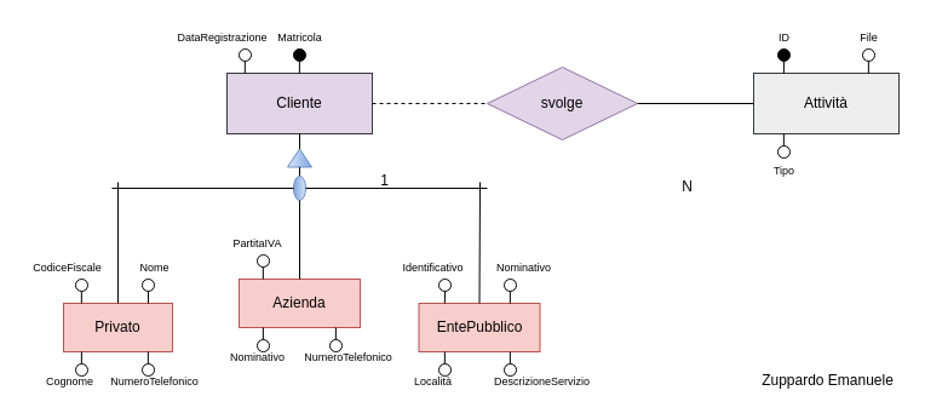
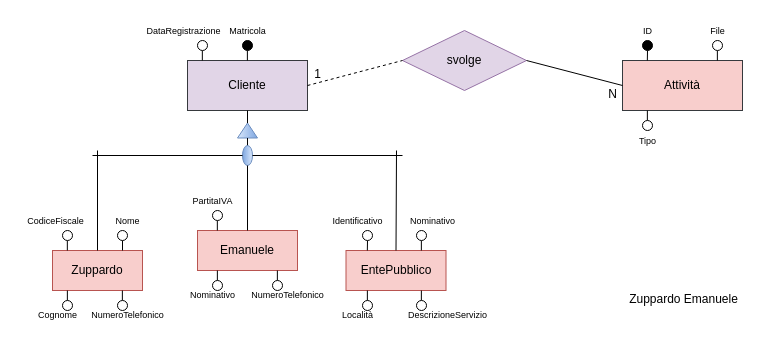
  <mxCell id="0" />
  <mxCell id="1" parent="0" />
  <mxCell id="2" value="Cliente" style="rounded=0;whiteSpace=wrap;html=1;fillColor=#e1d5e7;strokeColor=#36393d;" parent="1" vertex="1"><mxGeometry x="187" y="60" width="120" height="50" as="geometry" /></mxCell>
- <mxCell id="3" value="Privato" style="rounded=0;whiteSpace=wrap;html=1;fillColor=#f8cecc;strokeColor=#b85450;" parent="1" vertex="1"><mxGeometry x="52" y="250" width="90" height="40" as="geometry" /></mxCell>
- <mxCell id="4" value="Azienda" style="rounded=0;whiteSpace=wrap;html=1;fillColor=#f8cecc;strokeColor=#b85450;" parent="1" vertex="1"><mxGeometry x="197" y="230" width="100" height="40" as="geometry" /></mxCell>
+ <mxCell id="3" value="Zuppardo" style="rounded=0;whiteSpace=wrap;html=1;fillColor=#f8cecc;strokeColor=#b85450;" parent="1" vertex="1"><mxGeometry x="52" y="250" width="90" height="40" as="geometry" /></mxCell>
+ <mxCell id="4" value="Emanuele" style="rounded=0;whiteSpace=wrap;html=1;fillColor=#f8cecc;strokeColor=#b85450;" parent="1" vertex="1"><mxGeometry x="197" y="230" width="100" height="40" as="geometry" /></mxCell>
  <mxCell id="5" value="EntePubblico" style="rounded=0;whiteSpace=wrap;html=1;fillColor=#f8cecc;strokeColor=#b85450;" parent="1" vertex="1"><mxGeometry x="345.5" y="250" width="100" height="40" as="geometry" /></mxCell>
- <mxCell id="6" value="svolge" style="rhombus;whiteSpace=wrap;html=1;fillColor=#e1d5e7;strokeColor=#9673a6;" parent="1" vertex="1"><mxGeometry x="402" y="55" width="124" height="60" as="geometry" /></mxCell>
- <mxCell id="7" value="Attività" style="rounded=0;whiteSpace=wrap;html=1;fillColor=#eeeeee;strokeColor=#36393d;" parent="1" vertex="1"><mxGeometry x="622" y="60" width="120" height="50" as="geometry" /></mxCell>
+ <mxCell id="6" value="svolge" style="rhombus;whiteSpace=wrap;html=1;fillColor=#e1d5e7;strokeColor=#9673a6;" parent="1" vertex="1"><mxGeometry x="402" y="30" width="124" height="60" as="geometry" /></mxCell>
+ <mxCell id="7" value="Attività" style="rounded=0;whiteSpace=wrap;html=1;fillColor=#f8cecc;strokeColor=#36393d;" parent="1" vertex="1"><mxGeometry x="622" y="60" width="120" height="50" as="geometry" /></mxCell>
  <mxCell id="8" value="" style="endArrow=none;html=1;exitX=0.5;exitY=0;exitDx=0;exitDy=0;" parent="1" source="37" edge="1"><mxGeometry width="50" height="50" relative="1" as="geometry"><mxPoint x="327" y="220" as="sourcePoint" /><mxPoint x="247" y="150" as="targetPoint" /></mxGeometry></mxCell>
  <mxCell id="9" value="" style="endArrow=none;html=1;entryX=0.5;entryY=1;entryDx=0;entryDy=0;exitX=0.25;exitY=0.5;exitDx=0;exitDy=0;exitPerimeter=0;" parent="1" source="35" target="2" edge="1"><mxGeometry width="50" height="50" relative="1" as="geometry"><mxPoint x="247" y="130" as="sourcePoint" /><mxPoint x="147" y="120" as="targetPoint" /></mxGeometry></mxCell>
  <mxCell id="10" value="" style="endArrow=none;html=1;" parent="1" edge="1"><mxGeometry width="50" height="50" relative="1" as="geometry"><mxPoint x="201.83" y="60" as="sourcePoint" /><mxPoint x="201.83" y="50" as="targetPoint" /></mxGeometry></mxCell>
  <mxCell id="11" value="" style="ellipse;whiteSpace=wrap;html=1;aspect=fixed;fillColor=#FFFFFF;" parent="1" vertex="1"><mxGeometry x="197" y="40" width="10" height="10" as="geometry" /></mxCell>
  <mxCell id="12" value="" style="endArrow=none;html=1;" parent="1" edge="1"><mxGeometry width="50" height="50" relative="1" as="geometry"><mxPoint x="246.88" y="60" as="sourcePoint" /><mxPoint x="246.88" y="50" as="targetPoint" /></mxGeometry></mxCell>
  <mxCell id="13" value="" style="ellipse;whiteSpace=wrap;html=1;aspect=fixed;fillColor=#000000;" parent="1" vertex="1"><mxGeometry x="242" y="40" width="10" height="10" as="geometry" /></mxCell>
  <mxCell id="14" value="&lt;font style=&quot;font-size: 9px&quot;&gt;Matricola&lt;/font&gt;" style="text;html=1;align=center;verticalAlign=middle;resizable=0;points=[];autosize=1;" parent="1" vertex="1"><mxGeometry x="222" y="20" width="50" height="20" as="geometry" /></mxCell>
  <mxCell id="15" value="&lt;font style=&quot;font-size: 9px&quot;&gt;DataRegistrazione&lt;/font&gt;" style="text;html=1;align=center;verticalAlign=middle;resizable=0;points=[];autosize=1;" parent="1" vertex="1"><mxGeometry x="138" y="20" width="90" height="20" as="geometry" /></mxCell>
  <mxCell id="16" value="" style="endArrow=none;html=1;" parent="1" edge="1"><mxGeometry width="50" height="50" relative="1" as="geometry"><mxPoint x="66.83" y="250" as="sourcePoint" /><mxPoint x="66.83" y="240" as="targetPoint" /></mxGeometry></mxCell>
  <mxCell id="17" value="" style="ellipse;whiteSpace=wrap;html=1;aspect=fixed;" parent="1" vertex="1"><mxGeometry x="62" y="230" width="10" height="10" as="geometry" /></mxCell>
  <mxCell id="18" value="&lt;font style=&quot;font-size: 9px&quot;&gt;CodiceFiscale&lt;/font&gt;" style="text;html=1;align=center;verticalAlign=middle;resizable=0;points=[];autosize=1;" parent="1" vertex="1"><mxGeometry x="20" y="210" width="70" height="20" as="geometry" /></mxCell>
  <mxCell id="19" value="" style="endArrow=none;html=1;" parent="1" edge="1"><mxGeometry width="50" height="50" relative="1" as="geometry"><mxPoint x="66.86" y="300" as="sourcePoint" /><mxPoint x="66.86" y="290" as="targetPoint" /></mxGeometry></mxCell>
  <mxCell id="20" value="" style="ellipse;whiteSpace=wrap;html=1;aspect=fixed;fillColor=#FFFFFF;" parent="1" vertex="1"><mxGeometry x="62" y="300" width="10" height="10" as="geometry" /></mxCell>
  <mxCell id="21" value="" style="endArrow=none;html=1;" parent="1" edge="1"><mxGeometry width="50" height="50" relative="1" as="geometry"><mxPoint x="121.86" y="300" as="sourcePoint" /><mxPoint x="121.86" y="290" as="targetPoint" /></mxGeometry></mxCell>
  <mxCell id="22" value="" style="ellipse;whiteSpace=wrap;html=1;aspect=fixed;fillColor=#FFFFFF;" parent="1" vertex="1"><mxGeometry x="117" y="300" width="10" height="10" as="geometry" /></mxCell>
  <mxCell id="23" value="&lt;font style=&quot;font-size: 9px&quot;&gt;Nome&lt;/font&gt;" style="text;html=1;align=center;verticalAlign=middle;resizable=0;points=[];autosize=1;" parent="1" vertex="1"><mxGeometry x="107" y="210" width="40" height="20" as="geometry" /></mxCell>
  <mxCell id="24" value="&lt;font style=&quot;font-size: 9px&quot;&gt;Cognome&lt;/font&gt;" style="text;html=1;align=center;verticalAlign=middle;resizable=0;points=[];autosize=1;" parent="1" vertex="1"><mxGeometry x="32" y="304" width="50" height="20" as="geometry" /></mxCell>
  <mxCell id="25" value="&lt;font style=&quot;font-size: 9px&quot;&gt;NumeroTelefonico&lt;/font&gt;" style="text;html=1;align=center;verticalAlign=middle;resizable=0;points=[];autosize=1;" parent="1" vertex="1"><mxGeometry x="82" y="304" width="90" height="20" as="geometry" /></mxCell>
  <mxCell id="26" value="" style="endArrow=none;html=1;" parent="1" edge="1"><mxGeometry width="50" height="50" relative="1" as="geometry"><mxPoint x="216.83" y="230" as="sourcePoint" /><mxPoint x="216.83" y="220" as="targetPoint" /></mxGeometry></mxCell>
  <mxCell id="27" value="" style="ellipse;whiteSpace=wrap;html=1;aspect=fixed;fillColor=#FFFFFF;" parent="1" vertex="1"><mxGeometry x="212" y="210" width="10" height="10" as="geometry" /></mxCell>
  <mxCell id="28" value="&lt;font&gt;&lt;font style=&quot;font-size: 9px&quot;&gt;PartitaIVA&lt;/font&gt;&lt;br&gt;&lt;/font&gt;" style="text;html=1;align=center;verticalAlign=middle;resizable=0;points=[];autosize=1;" parent="1" vertex="1"><mxGeometry x="182" y="190" width="60" height="20" as="geometry" /></mxCell>
  <mxCell id="29" value="" style="endArrow=none;html=1;" parent="1" edge="1"><mxGeometry width="50" height="50" relative="1" as="geometry"><mxPoint x="216.86" y="280" as="sourcePoint" /><mxPoint x="216.86" y="270" as="targetPoint" /></mxGeometry></mxCell>
  <mxCell id="30" value="" style="ellipse;whiteSpace=wrap;html=1;aspect=fixed;fillColor=#FFFFFF;" parent="1" vertex="1"><mxGeometry x="212" y="280" width="10" height="10" as="geometry" /></mxCell>
  <mxCell id="31" value="" style="endArrow=none;html=1;" parent="1" edge="1"><mxGeometry width="50" height="50" relative="1" as="geometry"><mxPoint x="276.86" y="280" as="sourcePoint" /><mxPoint x="276.86" y="270" as="targetPoint" /></mxGeometry></mxCell>
  <mxCell id="32" value="" style="ellipse;whiteSpace=wrap;html=1;aspect=fixed;fillColor=#FFFFFF;" parent="1" vertex="1"><mxGeometry x="272" y="280" width="10" height="10" as="geometry" /></mxCell>
  <mxCell id="33" value="&lt;font style=&quot;font-size: 9px&quot;&gt;Nominativo&lt;/font&gt;" style="text;html=1;align=center;verticalAlign=middle;resizable=0;points=[];autosize=1;" parent="1" vertex="1"><mxGeometry x="182" y="284" width="60" height="20" as="geometry" /></mxCell>
  <mxCell id="34" value="&lt;font style=&quot;font-size: 9px&quot;&gt;NumeroTelefonico&lt;/font&gt;" style="text;html=1;align=center;verticalAlign=middle;resizable=0;points=[];autosize=1;" parent="1" vertex="1"><mxGeometry x="242" y="284" width="90" height="20" as="geometry" /></mxCell>
  <mxCell id="35" value="" style="triangle;whiteSpace=wrap;html=1;rotation=-90;fillColor=#dae8fc;strokeColor=#6c8ebf;gradientColor=#7ea6e0;" parent="1" vertex="1"><mxGeometry x="239.5" y="120" width="15" height="20" as="geometry" /></mxCell>
  <mxCell id="36" value="" style="endArrow=none;html=1;entryX=0;entryY=0.5;entryDx=0;entryDy=0;exitX=0.25;exitY=0.5;exitDx=0;exitDy=0;exitPerimeter=0;" parent="1" source="37" target="35" edge="1"><mxGeometry width="50" height="50" relative="1" as="geometry"><mxPoint x="247" y="140" as="sourcePoint" /><mxPoint x="247" y="110" as="targetPoint" /></mxGeometry></mxCell>
  <mxCell id="37" value="" style="ellipse;whiteSpace=wrap;html=1;rotation=90;fillColor=#dae8fc;strokeColor=#6c8ebf;gradientColor=#7ea6e0;" parent="1" vertex="1"><mxGeometry x="237" y="150" width="20" height="10" as="geometry" /></mxCell>
  <mxCell id="38" value="" style="endArrow=none;html=1;exitX=0.5;exitY=0;exitDx=0;exitDy=0;" parent="1" source="4" target="37" edge="1"><mxGeometry width="50" height="50" relative="1" as="geometry"><mxPoint x="247" y="230" as="sourcePoint" /><mxPoint x="247" y="150" as="targetPoint" /></mxGeometry></mxCell>
  <mxCell id="39" value="" style="endArrow=none;html=1;exitX=0.5;exitY=0;exitDx=0;exitDy=0;" parent="1" source="3" edge="1"><mxGeometry width="50" height="50" relative="1" as="geometry"><mxPoint x="102" y="220" as="sourcePoint" /><mxPoint x="97" y="150" as="targetPoint" /></mxGeometry></mxCell>
  <mxCell id="40" value="" style="endArrow=none;html=1;entryX=0.5;entryY=1;entryDx=0;entryDy=0;" parent="1" target="37" edge="1"><mxGeometry width="50" height="50" relative="1" as="geometry"><mxPoint x="92" y="155" as="sourcePoint" /><mxPoint x="182" y="120" as="targetPoint" /></mxGeometry></mxCell>
  <mxCell id="41" value="" style="endArrow=none;html=1;exitX=0.5;exitY=0;exitDx=0;exitDy=0;" parent="1" source="5" edge="1"><mxGeometry width="50" height="50" relative="1" as="geometry"><mxPoint x="362" y="220" as="sourcePoint" /><mxPoint x="396" y="150" as="targetPoint" /></mxGeometry></mxCell>
  <mxCell id="42" value="" style="endArrow=none;html=1;exitX=0.5;exitY=0;exitDx=0;exitDy=0;" parent="1" source="37" edge="1"><mxGeometry width="50" height="50" relative="1" as="geometry"><mxPoint x="282" y="180" as="sourcePoint" /><mxPoint x="402" y="155" as="targetPoint" /></mxGeometry></mxCell>
  <mxCell id="43" value="" style="endArrow=none;html=1;" parent="1" edge="1"><mxGeometry width="50" height="50" relative="1" as="geometry"><mxPoint x="366.83" y="250" as="sourcePoint" /><mxPoint x="367" y="240" as="targetPoint" /></mxGeometry></mxCell>
  <mxCell id="44" value="" style="ellipse;whiteSpace=wrap;html=1;aspect=fixed;" parent="1" vertex="1"><mxGeometry x="362" y="230" width="10" height="10" as="geometry" /></mxCell>
  <mxCell id="45" value="&lt;font style=&quot;font-size: 9px&quot;&gt;Identificativo&lt;/font&gt;" style="text;html=1;align=center;verticalAlign=middle;resizable=0;points=[];autosize=1;" parent="1" vertex="1"><mxGeometry x="322" y="210" width="70" height="20" as="geometry" /></mxCell>
  <mxCell id="46" value="" style="endArrow=none;html=1;" parent="1" edge="1"><mxGeometry width="50" height="50" relative="1" as="geometry"><mxPoint x="420.86" y="250" as="sourcePoint" /><mxPoint x="420.86" y="240" as="targetPoint" /></mxGeometry></mxCell>
  <mxCell id="47" value="" style="ellipse;whiteSpace=wrap;html=1;aspect=fixed;fillColor=#FFFFFF;" parent="1" vertex="1"><mxGeometry x="416" y="230" width="10" height="10" as="geometry" /></mxCell>
  <mxCell id="48" value="&lt;font style=&quot;font-size: 9px&quot;&gt;Nominativo&lt;/font&gt;" style="text;html=1;align=center;verticalAlign=middle;resizable=0;points=[];autosize=1;" parent="1" vertex="1"><mxGeometry x="402" y="210" width="60" height="20" as="geometry" /></mxCell>
  <mxCell id="49" value="" style="endArrow=none;html=1;" parent="1" edge="1"><mxGeometry width="50" height="50" relative="1" as="geometry"><mxPoint x="366.86" y="300" as="sourcePoint" /><mxPoint x="366.86" y="290" as="targetPoint" /></mxGeometry></mxCell>
  <mxCell id="50" value="" style="ellipse;whiteSpace=wrap;html=1;aspect=fixed;fillColor=#FFFFFF;" parent="1" vertex="1"><mxGeometry x="362" y="300" width="10" height="10" as="geometry" /></mxCell>
  <mxCell id="51" value="" style="endArrow=none;html=1;" parent="1" edge="1"><mxGeometry width="50" height="50" relative="1" as="geometry"><mxPoint x="420.86" y="300" as="sourcePoint" /><mxPoint x="420.86" y="290" as="targetPoint" /></mxGeometry></mxCell>
  <mxCell id="52" value="" style="ellipse;whiteSpace=wrap;html=1;aspect=fixed;fillColor=#FFFFFF;" parent="1" vertex="1"><mxGeometry x="416" y="300" width="10" height="10" as="geometry" /></mxCell>
  <mxCell id="53" value="&lt;font style=&quot;font-size: 9px&quot;&gt;DescrizioneServizio&lt;/font&gt;" style="text;html=1;align=center;verticalAlign=middle;resizable=0;points=[];autosize=1;" parent="1" vertex="1"><mxGeometry x="402" y="304" width="90" height="20" as="geometry" /></mxCell>
  <mxCell id="54" value="&lt;font style=&quot;font-size: 9px&quot;&gt;Località&lt;/font&gt;" style="text;html=1;align=center;verticalAlign=middle;resizable=0;points=[];autosize=1;" parent="1" vertex="1"><mxGeometry x="332" y="304" width="50" height="20" as="geometry" /></mxCell>
  <mxCell id="55" value="" style="endArrow=none;html=1;exitX=1;exitY=0.5;exitDx=0;exitDy=0;entryX=0;entryY=0.5;entryDx=0;entryDy=0;" parent="1" source="6" target="7" edge="1"><mxGeometry width="50" height="50" relative="1" as="geometry"><mxPoint x="522" y="70" as="sourcePoint" /><mxPoint x="572" y="20" as="targetPoint" /></mxGeometry></mxCell>
  <mxCell id="56" value="" style="endArrow=none;dashed=1;html=1;exitX=1;exitY=0.5;exitDx=0;exitDy=0;entryX=0;entryY=0.5;entryDx=0;entryDy=0;" parent="1" source="2" target="6" edge="1"><mxGeometry width="50" height="50" relative="1" as="geometry"><mxPoint x="312" y="70" as="sourcePoint" /><mxPoint x="362" y="20" as="targetPoint" /></mxGeometry></mxCell>
- <mxCell id="57" value="1" style="text;html=1;align=center;verticalAlign=middle;resizable=0;points=[];autosize=1;" parent="1" vertex="1"><mxGeometry x="307" y="139" width="20" height="20" as="geometry" /></mxCell>
- <mxCell id="58" value="N" style="text;html=1;align=center;verticalAlign=middle;resizable=0;points=[];autosize=1;" parent="1" vertex="1"><mxGeometry x="557" y="144" width="20" height="20" as="geometry" /></mxCell>
+ <mxCell id="57" value="1" style="text;html=1;align=center;verticalAlign=middle;resizable=0;points=[];autosize=1;" parent="1" vertex="1"><mxGeometry x="307" y="64" width="20" height="20" as="geometry" /></mxCell>
+ <mxCell id="58" value="N" style="text;html=1;align=center;verticalAlign=middle;resizable=0;points=[];autosize=1;" parent="1" vertex="1"><mxGeometry x="602" y="84" width="20" height="20" as="geometry" /></mxCell>
  <mxCell id="59" value="" style="endArrow=none;html=1;" parent="1" edge="1"><mxGeometry width="50" height="50" relative="1" as="geometry"><mxPoint x="646.83" y="60" as="sourcePoint" /><mxPoint x="647" y="50" as="targetPoint" /></mxGeometry></mxCell>
  <mxCell id="60" value="" style="ellipse;whiteSpace=wrap;html=1;aspect=fixed;fillColor=#000000;" parent="1" vertex="1"><mxGeometry x="642" y="40" width="10" height="10" as="geometry" /></mxCell>
  <mxCell id="61" value="&lt;font style=&quot;font-size: 9px&quot;&gt;ID&lt;/font&gt;" style="text;html=1;align=center;verticalAlign=middle;resizable=0;points=[];autosize=1;" parent="1" vertex="1"><mxGeometry x="637" y="20" width="20" height="20" as="geometry" /></mxCell>
  <mxCell id="62" value="" style="endArrow=none;html=1;" parent="1" edge="1"><mxGeometry width="50" height="50" relative="1" as="geometry"><mxPoint x="716.86" y="60" as="sourcePoint" /><mxPoint x="716.86" y="50" as="targetPoint" /></mxGeometry></mxCell>
  <mxCell id="63" value="" style="ellipse;whiteSpace=wrap;html=1;aspect=fixed;fillColor=#FFFFFF;" parent="1" vertex="1"><mxGeometry x="712" y="40" width="10" height="10" as="geometry" /></mxCell>
  <mxCell id="64" value="&lt;font style=&quot;font-size: 9px&quot;&gt;File&lt;/font&gt;" style="text;html=1;align=center;verticalAlign=middle;resizable=0;points=[];autosize=1;" parent="1" vertex="1"><mxGeometry x="702" y="20" width="30" height="20" as="geometry" /></mxCell>
  <mxCell id="65" value="" style="endArrow=none;html=1;" parent="1" edge="1"><mxGeometry width="50" height="50" relative="1" as="geometry"><mxPoint x="646.86" y="120" as="sourcePoint" /><mxPoint x="646.86" y="110" as="targetPoint" /></mxGeometry></mxCell>
  <mxCell id="66" value="" style="ellipse;whiteSpace=wrap;html=1;aspect=fixed;fillColor=#FFFFFF;" parent="1" vertex="1"><mxGeometry x="642" y="120" width="10" height="10" as="geometry" /></mxCell>
  <mxCell id="67" value="&lt;font style=&quot;font-size: 9px&quot;&gt;Tipo&lt;/font&gt;" style="text;html=1;align=center;verticalAlign=middle;resizable=0;points=[];autosize=1;" parent="1" vertex="1"><mxGeometry x="632" y="130" width="30" height="20" as="geometry" /></mxCell>
  <mxCell id="68" value="" style="endArrow=none;html=1;" parent="1" edge="1"><mxGeometry width="50" height="50" relative="1" as="geometry"><mxPoint x="122" y="250" as="sourcePoint" /><mxPoint x="122" y="240" as="targetPoint" /></mxGeometry></mxCell>
  <mxCell id="69" value="" style="ellipse;whiteSpace=wrap;html=1;aspect=fixed;fillColor=#FFFFFF;" parent="1" vertex="1"><mxGeometry x="117" y="230" width="10" height="10" as="geometry" /></mxCell>
- <mxCell id="70" value="Zuppardo Emanuele" style="text;html=1;align=center;verticalAlign=middle;resizable=0;points=[];autosize=1;" parent="1" vertex="1"><mxGeometry x="623" y="305" width="119" height="18" as="geometry" /></mxCell>
+ <mxCell id="70" value="Zuppardo Emanuele" style="text;html=1;align=center;verticalAlign=middle;resizable=0;points=[];autosize=1;" parent="1" vertex="1"><mxGeometry x="623" y="290" width="119" height="18" as="geometry" /></mxCell>
